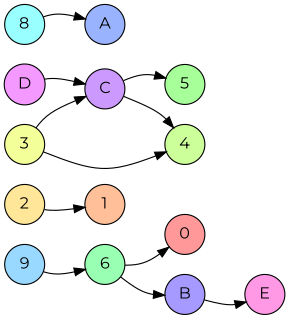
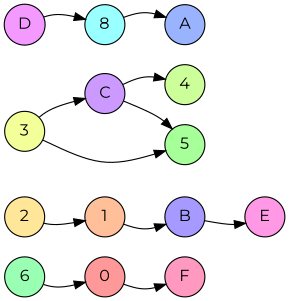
  digraph {
    fontname=Montserrat
    rankdir=LR
    splines=curved
    node [fontname=Montserrat shape=circle style=filled]
    edge [fontname=Montserrat]
    0 [fillcolor="0.0 0.4 1"]
+   F [fillcolor="0.9375 0.4 1"]
    1 [fillcolor="0.0625 0.4 1"]
-   9 [fillcolor="0.5625 0.4 1"]
    6 [fillcolor="0.375 0.4 1"]
    2 [fillcolor="0.125 0.4 1"]
    3 [fillcolor="0.1875 0.4 1"]
    C [fillcolor="0.75 0.4 1"]
    4 [fillcolor="0.25 0.4 1"]
    5 [fillcolor="0.3125 0.4 1"]
    B [fillcolor="0.6875 0.4 1"]
    E [fillcolor="0.875 0.4 1"]
    8 [fillcolor="0.5 0.4 1"]
    A [fillcolor="0.625 0.4 1"]
    D [fillcolor="0.8125 0.4 1"]
-   9 -> 6
+   0 -> F
    6 -> 0
-   6 -> B
+   1 -> B
    2 -> 1
    3 -> C
    C -> 4
    C -> 5
-   4 -> 3
+   5 -> 3
    B -> E
    8 -> A
-   D -> C
+   D -> 8
  }
